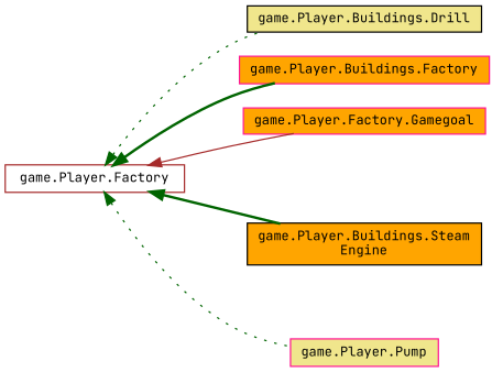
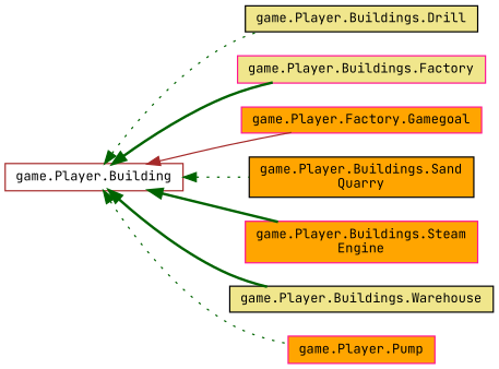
  digraph {
    fontname="JetBrains Mono"
    rankdir=LR
    node [color=deeppink fillcolor=orange fontname="JetBrains Mono" fontsize=10 shape=record style=filled]
    edge [color=darkgreen dir=back fontname="JetBrains Mono" fontsize=10 labelfontname=Helvetica labelfontsize=10 style=dotted]
-   n1 [color=brown fillcolor=white height=0.2 label="game.Player.Factory" width=0.4]
+   n1 [color=brown fillcolor=white height=0.2 label="game.Player.Building" width=0.4]
    n2 [color=black fillcolor=khaki height=0.2 label="game.Player.Buildings.Drill" width=0.4]
-   n3 [height=0.2 label="game.Player.Buildings.Factory" width=0.4]
+   n3 [fillcolor=khaki height=0.2 label="game.Player.Buildings.Factory" width=0.4]
    n4 [height=0.2 label="game.Player.Factory.Gamegoal" width=0.4]
-   n6 [color=black height=0.2 label="game.Player.Buildings.Steam\lEngine" width=0.4]
-   n8 [fillcolor=khaki height=0.2 label="game.Player.Pump" width=0.4]
+   n5 [color=black height=0.2 label="game.Player.Buildings.Sand\lQuarry" width=0.4]
+   n6 [height=0.2 label="game.Player.Buildings.Steam\lEngine" width=0.4]
+   n7 [color=black fillcolor=khaki height=0.2 label="game.Player.Buildings.Warehouse" width=0.4]
+   n8 [height=0.2 label="game.Player.Pump" width=0.4]
    n1 -> n2
    n1 -> n3 [style=bold]
    n1 -> n4 [color=brown style=solid]
+   n1 -> n5
    n1 -> n6 [style=bold]
+   n1 -> n7 [style=bold]
    n1 -> n8
  }
